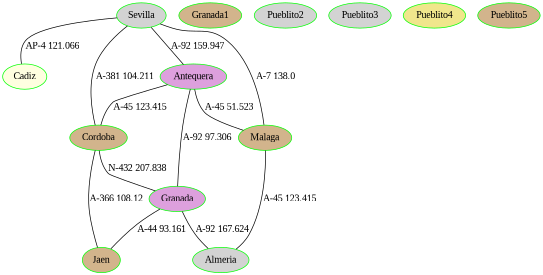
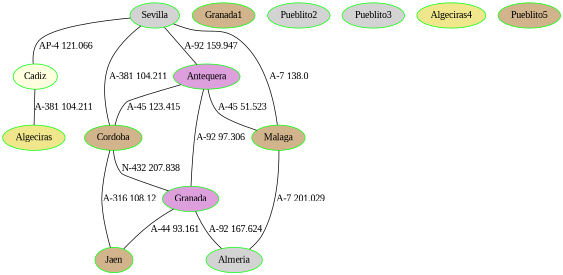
  strict graph {
    fontname="Liberation Serif"
    node [color=green fillcolor=tan fontname="Liberation Serif" style=filled]
    edge [color=black fontname="Liberation Serif"]
    n1 [fillcolor=lightgrey label=Sevilla]
    n2 [fillcolor=lightyellow label=Cadiz]
    n3 [label=Cordoba]
    n4 [fillcolor=plum label=Antequera]
    n5 [label=Malaga]
+   n6 [fillcolor=khaki label=Algeciras]
    n7 [fillcolor=plum label=Granada]
    n8 [label=Jaen]
    n9 [fillcolor=lightgrey label=Almeria]
    n10 [label=Granada1]
    n11 [fillcolor=lightgrey label=Pueblito2]
    n12 [fillcolor=lightgrey label=Pueblito3]
-   n13 [fillcolor=khaki label=Pueblito4]
+   n13 [fillcolor=khaki label=Algeciras4]
    n14 [label=Pueblito5]
    n1 -- n2 [label="AP-4 121.066"]
    n1 -- n3 [label="A-381 104.211"]
    n1 -- n4 [label="A-92 159.947"]
    n1 -- n5 [label="A-7 138.0"]
+   n2 -- n6 [label="A-381 104.211"]
    n3 -- n7 [label="N-432 207.838"]
-   n3 -- n8 [label="A-366 108.12"]
+   n3 -- n8 [label="A-316 108.12"]
    n4 -- n3 [label="A-45 123.415"]
    n4 -- n5 [label="A-45 51.523"]
    n4 -- n7 [label="A-92 97.306"]
-   n5 -- n9 [label="A-45 123.415"]
+   n5 -- n9 [label="A-7 201.029"]
    n7 -- n8 [label="A-44 93.161"]
    n7 -- n9 [label="A-92 167.624"]
  }
